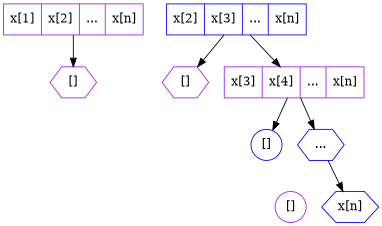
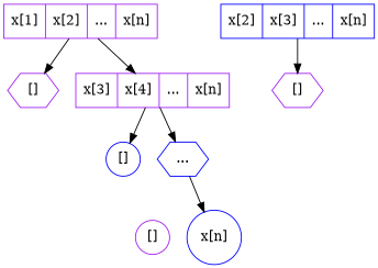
  digraph {
    node [color=purple shape=hexagon]
    n1 [label="[]"]
    n2 [label="[]"]
    n3 [color=blue label="[]" shape=circle]
    n4 [label="[]" shape=circle]
    n5 [label="x[1] | x[2] | ... | x[n]" shape=record]
    n6 [color=blue label="x[2] | x[3] | ... | x[n]" shape=record]
    n7 [label="x[3] | x[4] | ... | x[n]" shape=record]
    "..." [color=blue]
-   n9 [color=blue label="x[n]"]
+   n9 [color=blue label="x[n]" shape=circle]
    n5 -> n1
    n6 -> n2
-   n6 -> n7
+   n5 -> n7
    n7 -> n3
    n7 -> "..."
    "..." -> n4 [style=invis]
    "..." -> n9
  }
